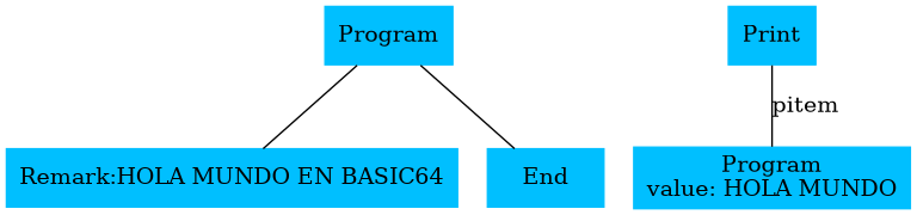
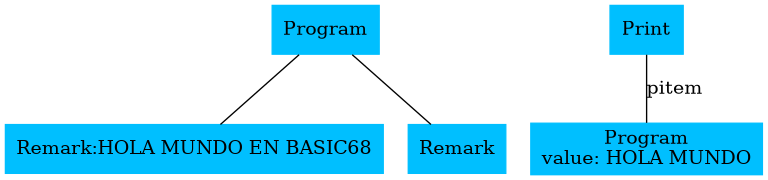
  digraph {
    node [color=deepskyblue shape=box style=filled]
    edge [arrowhead=none]
    n1 [label=Program]
-   n2 [label="Remark:HOLA MUNDO EN BASIC64"]
-   n3 [label=End]
+   n2 [label="Remark:HOLA MUNDO EN BASIC68"]
+   n3 [label=Remark]
    n4 [label=Print]
    n5 [label="Program\nvalue: HOLA MUNDO"]
    n1 -> n2
    n1 -> n3
    n4 -> n5 [label=pitem]
  }
